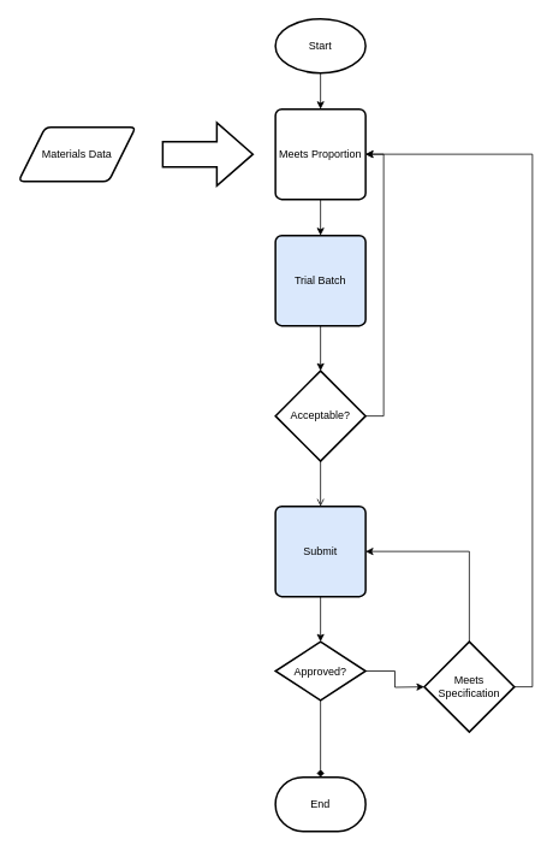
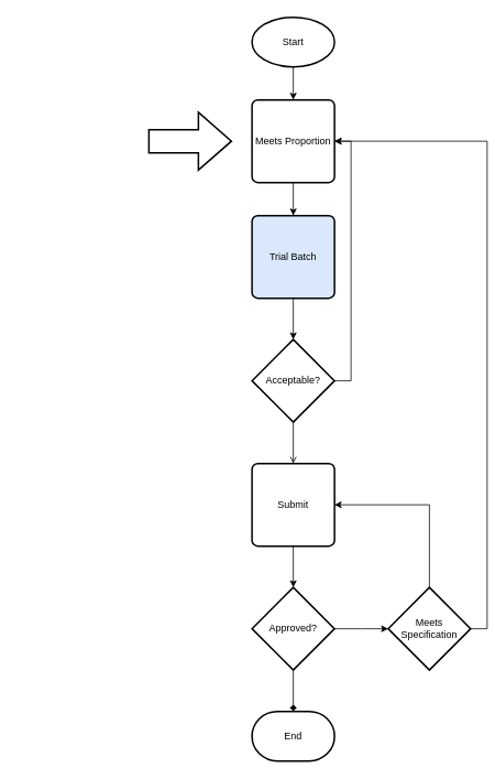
  <mxCell id="0" />
  <mxCell id="1" parent="0" />
  <mxCell id="2" value="End" style="strokeWidth=2;html=1;shape=mxgraph.flowchart.terminator;whiteSpace=wrap;" parent="1" vertex="1"><mxGeometry x="305" y="860" width="100" height="60" as="geometry" /></mxCell>
- <mxCell id="3" value="Materials Data" style="shape=parallelogram;html=1;strokeWidth=2;perimeter=parallelogramPerimeter;whiteSpace=wrap;rounded=1;arcSize=12;size=0.23;" parent="1" vertex="1"><mxGeometry x="20" y="140" width="130" height="60" as="geometry" /></mxCell>
  <mxCell id="4" style="edgeStyle=orthogonalEdgeStyle;rounded=0;orthogonalLoop=1;jettySize=auto;html=1;" parent="1" source="5" target="7" edge="1"><mxGeometry relative="1" as="geometry" /></mxCell>
  <mxCell id="5" value="Start" style="strokeWidth=2;html=1;shape=mxgraph.flowchart.start_1;whiteSpace=wrap;" parent="1" vertex="1"><mxGeometry x="305" y="20" width="100" height="60" as="geometry" /></mxCell>
  <mxCell id="6" style="edgeStyle=orthogonalEdgeStyle;rounded=0;orthogonalLoop=1;jettySize=auto;html=1;entryX=0.5;entryY=0;entryDx=0;entryDy=0;" parent="1" source="7" target="9" edge="1"><mxGeometry relative="1" as="geometry" /></mxCell>
  <mxCell id="7" value="Meets Proportion" style="rounded=1;whiteSpace=wrap;html=1;absoluteArcSize=1;arcSize=14;strokeWidth=2;" parent="1" vertex="1"><mxGeometry x="305" y="120" width="100" height="100" as="geometry" /></mxCell>
  <mxCell id="8" style="edgeStyle=orthogonalEdgeStyle;rounded=0;orthogonalLoop=1;jettySize=auto;html=1;entryX=0.5;entryY=0;entryDx=0;entryDy=0;entryPerimeter=0;" parent="1" source="9" target="14" edge="1"><mxGeometry relative="1" as="geometry" /></mxCell>
  <mxCell id="9" value="Trial Batch" style="rounded=1;whiteSpace=wrap;html=1;absoluteArcSize=1;arcSize=14;strokeWidth=2;fillColor=#dae8fc;" parent="1" vertex="1"><mxGeometry x="305" y="260" width="100" height="100" as="geometry" /></mxCell>
  <mxCell id="10" style="edgeStyle=orthogonalEdgeStyle;rounded=0;orthogonalLoop=1;jettySize=auto;html=1;entryX=0.5;entryY=0;entryDx=0;entryDy=0;entryPerimeter=0;" parent="1" source="11" target="17" edge="1"><mxGeometry relative="1" as="geometry" /></mxCell>
- <mxCell id="11" value="Submit" style="rounded=1;whiteSpace=wrap;html=1;absoluteArcSize=1;arcSize=14;strokeWidth=2;fillColor=#dae8fc;" parent="1" vertex="1"><mxGeometry x="305" y="560" width="100" height="100" as="geometry" /></mxCell>
+ <mxCell id="11" value="Submit" style="rounded=1;whiteSpace=wrap;html=1;absoluteArcSize=1;arcSize=14;strokeWidth=2;" parent="1" vertex="1"><mxGeometry x="305" y="560" width="100" height="100" as="geometry" /></mxCell>
  <mxCell id="12" style="edgeStyle=orthogonalEdgeStyle;rounded=0;orthogonalLoop=1;jettySize=auto;html=1;entryX=0.5;entryY=0;entryDx=0;entryDy=0;endArrow=open;" parent="1" source="14" target="11" edge="1"><mxGeometry relative="1" as="geometry" /></mxCell>
  <mxCell id="13" style="edgeStyle=orthogonalEdgeStyle;rounded=0;orthogonalLoop=1;jettySize=auto;html=1;entryX=1;entryY=0.5;entryDx=0;entryDy=0;exitX=1;exitY=0.5;exitDx=0;exitDy=0;exitPerimeter=0;" parent="1" source="14" target="7" edge="1"><mxGeometry relative="1" as="geometry" /></mxCell>
  <mxCell id="14" value="Acceptable?" style="strokeWidth=2;html=1;shape=mxgraph.flowchart.decision;whiteSpace=wrap;" parent="1" vertex="1"><mxGeometry x="305" y="410" width="100" height="100" as="geometry" /></mxCell>
  <mxCell id="15" style="edgeStyle=orthogonalEdgeStyle;rounded=0;orthogonalLoop=1;jettySize=auto;html=1;" parent="1" source="17" edge="1"><mxGeometry relative="1" as="geometry"><mxPoint x="470" y="760" as="targetPoint" /></mxGeometry></mxCell>
  <mxCell id="16" style="edgeStyle=orthogonalEdgeStyle;rounded=0;orthogonalLoop=1;jettySize=auto;html=1;entryX=0.5;entryY=0;entryDx=0;entryDy=0;entryPerimeter=0;endArrow=diamond;" parent="1" source="17" target="2" edge="1"><mxGeometry relative="1" as="geometry" /></mxCell>
- <mxCell id="17" value="Approved?" style="strokeWidth=2;html=1;shape=mxgraph.flowchart.decision;whiteSpace=wrap;" parent="1" vertex="1"><mxGeometry x="305" y="710" width="100" height="65" as="geometry" /></mxCell>
+ <mxCell id="17" value="Approved?" style="strokeWidth=2;html=1;shape=mxgraph.flowchart.decision;whiteSpace=wrap;" parent="1" vertex="1"><mxGeometry x="305" y="710" width="100" height="100" as="geometry" /></mxCell>
  <mxCell id="18" value="" style="verticalLabelPosition=bottom;verticalAlign=top;html=1;strokeWidth=2;shape=mxgraph.arrows2.arrow;dy=0.6;dx=40;notch=0;" parent="1" vertex="1"><mxGeometry x="180" y="135" width="100" height="70" as="geometry" /></mxCell>
  <mxCell id="19" style="edgeStyle=orthogonalEdgeStyle;rounded=0;orthogonalLoop=1;jettySize=auto;html=1;entryX=1;entryY=0.5;entryDx=0;entryDy=0;exitX=0.5;exitY=0;exitDx=0;exitDy=0;exitPerimeter=0;" parent="1" source="21" target="11" edge="1"><mxGeometry relative="1" as="geometry" /></mxCell>
  <mxCell id="20" style="edgeStyle=orthogonalEdgeStyle;rounded=0;orthogonalLoop=1;jettySize=auto;html=1;entryX=1;entryY=0.5;entryDx=0;entryDy=0;exitX=1;exitY=0.5;exitDx=0;exitDy=0;exitPerimeter=0;" parent="1" source="21" target="7" edge="1"><mxGeometry relative="1" as="geometry" /></mxCell>
  <mxCell id="21" value="Meets Specification" style="strokeWidth=2;html=1;shape=mxgraph.flowchart.decision;whiteSpace=wrap;" parent="1" vertex="1"><mxGeometry x="470" y="710" width="100" height="100" as="geometry" /></mxCell>
